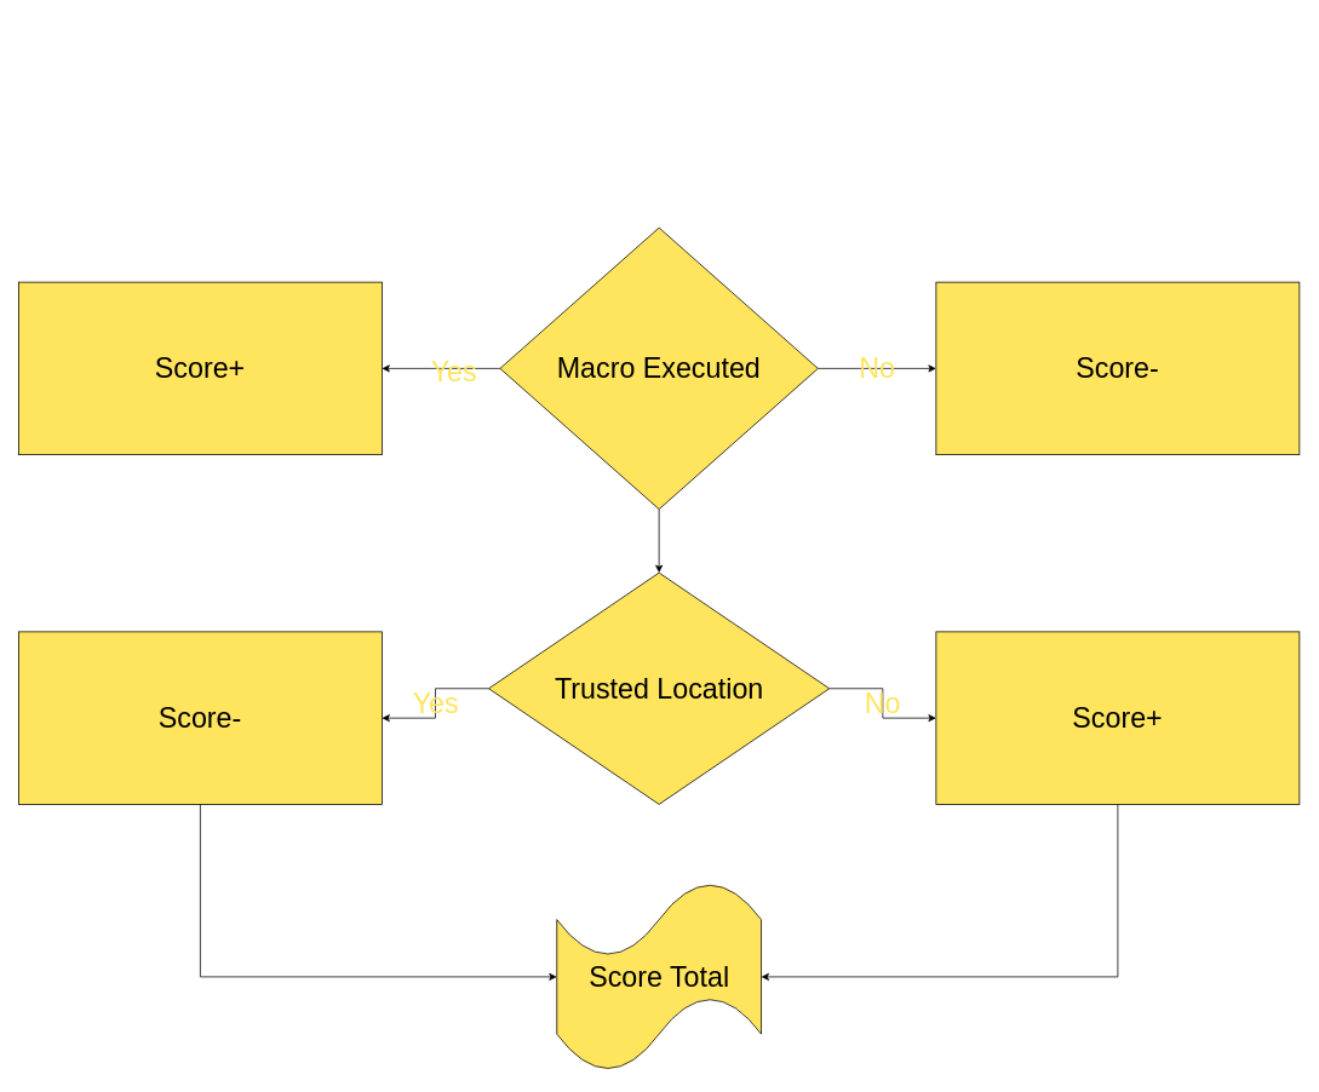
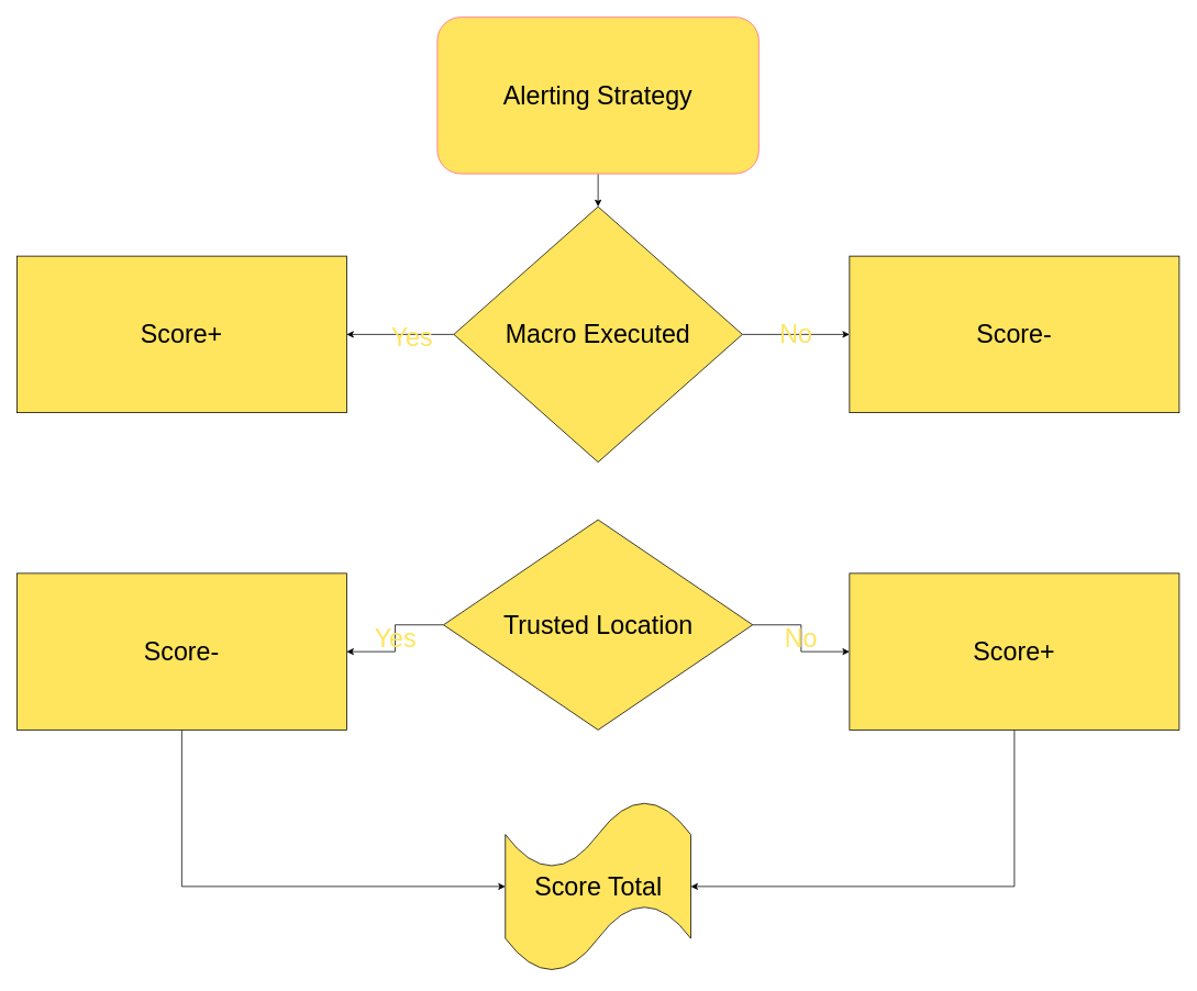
  <mxCell id="0" />
  <mxCell id="1" parent="0" />
+ <mxCell id="2" style="edgeStyle=orthogonalEdgeStyle;rounded=0;orthogonalLoop=1;jettySize=auto;html=1;exitX=0.5;exitY=1;exitDx=0;exitDy=0;fontSize=31;" edge="1" parent="1" source="3" target="8"><mxGeometry relative="1" as="geometry" /></mxCell>
+ <mxCell id="3" value="&lt;font style=&quot;font-size: 31px&quot; color=&quot;#000000&quot;&gt;Alerting Strategy&lt;/font&gt;" style="rounded=1;whiteSpace=wrap;html=1;fontColor=#5AA9E6;strokeColor=#FF6392;fillColor=#FFE45E;sketch=0;" vertex="1" parent="1"><mxGeometry x="530" y="20" width="390" height="190" as="geometry" /></mxCell>
  <mxCell id="4" value="" style="edgeStyle=orthogonalEdgeStyle;rounded=0;orthogonalLoop=1;jettySize=auto;html=1;" edge="1" parent="1" source="8" target="9"><mxGeometry relative="1" as="geometry" /></mxCell>
  <mxCell id="5" value="Yes" style="edgeLabel;html=1;align=center;verticalAlign=middle;resizable=0;points=[];fontSize=31;labelBackgroundColor=none;fontColor=#FFE45E;" vertex="1" connectable="0" parent="4"><mxGeometry x="-0.2" y="3" relative="1" as="geometry"><mxPoint as="offset" /></mxGeometry></mxCell>
  <mxCell id="6" value="No" style="edgeStyle=orthogonalEdgeStyle;rounded=0;orthogonalLoop=1;jettySize=auto;html=1;fontSize=31;labelBackgroundColor=none;fontColor=#FFE45E;" edge="1" parent="1" source="8" target="10"><mxGeometry relative="1" as="geometry" /></mxCell>
- <mxCell id="7" value="" style="edgeStyle=orthogonalEdgeStyle;rounded=0;orthogonalLoop=1;jettySize=auto;html=1;fontSize=31;" edge="1" parent="1" source="8" target="13"><mxGeometry relative="1" as="geometry" /></mxCell>
  <mxCell id="8" value="&lt;font style=&quot;font-size: 31px&quot;&gt;Macro Executed&lt;/font&gt;" style="rhombus;whiteSpace=wrap;html=1;fillColor=#FFE45E;" vertex="1" parent="1"><mxGeometry x="550" y="250" width="350" height="310" as="geometry" /></mxCell>
  <mxCell id="9" value="&lt;font style=&quot;font-size: 31px&quot;&gt;Score+&lt;/font&gt;" style="whiteSpace=wrap;html=1;fillColor=#FFE45E;" vertex="1" parent="1"><mxGeometry x="20" y="310" width="400" height="190" as="geometry" /></mxCell>
  <mxCell id="10" value="&lt;font style=&quot;font-size: 31px&quot;&gt;Score-&lt;/font&gt;" style="whiteSpace=wrap;html=1;fillColor=#FFE45E;" vertex="1" parent="1"><mxGeometry x="1030" y="310" width="400" height="190" as="geometry" /></mxCell>
  <mxCell id="11" value="Yes" style="edgeStyle=orthogonalEdgeStyle;rounded=0;orthogonalLoop=1;jettySize=auto;html=1;fontSize=31;labelBackgroundColor=none;fontColor=#FFE45E;" edge="1" parent="1" source="13" target="15"><mxGeometry relative="1" as="geometry" /></mxCell>
  <mxCell id="12" value="No" style="edgeStyle=orthogonalEdgeStyle;rounded=0;orthogonalLoop=1;jettySize=auto;html=1;fontSize=31;labelBackgroundColor=none;fontColor=#FFE45E;" edge="1" parent="1" source="13" target="17"><mxGeometry relative="1" as="geometry" /></mxCell>
  <mxCell id="13" value="&lt;font style=&quot;font-size: 31px&quot;&gt;Trusted Location&lt;/font&gt;" style="rhombus;whiteSpace=wrap;html=1;fillColor=#FFE45E;" vertex="1" parent="1"><mxGeometry x="537.5" y="630" width="375" height="255" as="geometry" /></mxCell>
  <mxCell id="14" style="edgeStyle=orthogonalEdgeStyle;rounded=0;orthogonalLoop=1;jettySize=auto;html=1;exitX=0.5;exitY=1;exitDx=0;exitDy=0;entryX=0;entryY=0.5;entryDx=0;entryDy=0;entryPerimeter=0;fontSize=31;" edge="1" parent="1" source="15" target="18"><mxGeometry relative="1" as="geometry" /></mxCell>
  <mxCell id="15" value="&lt;font style=&quot;font-size: 31px&quot;&gt;Score-&lt;/font&gt;" style="whiteSpace=wrap;html=1;fillColor=#FFE45E;" vertex="1" parent="1"><mxGeometry x="20" y="695" width="400" height="190" as="geometry" /></mxCell>
  <mxCell id="16" style="edgeStyle=orthogonalEdgeStyle;rounded=0;orthogonalLoop=1;jettySize=auto;html=1;exitX=0.5;exitY=1;exitDx=0;exitDy=0;entryX=1;entryY=0.5;entryDx=0;entryDy=0;entryPerimeter=0;fontSize=31;" edge="1" parent="1" source="17" target="18"><mxGeometry relative="1" as="geometry" /></mxCell>
  <mxCell id="17" value="&lt;font style=&quot;font-size: 31px&quot;&gt;Score+&lt;/font&gt;" style="whiteSpace=wrap;html=1;fillColor=#FFE45E;" vertex="1" parent="1"><mxGeometry x="1030" y="695" width="400" height="190" as="geometry" /></mxCell>
  <mxCell id="18" value="&lt;font style=&quot;font-size: 31px&quot;&gt;Score Total&lt;/font&gt;" style="shape=tape;whiteSpace=wrap;html=1;fillColor=#FFE45E;" vertex="1" parent="1"><mxGeometry x="612.5" y="970" width="225" height="210" as="geometry" /></mxCell>
